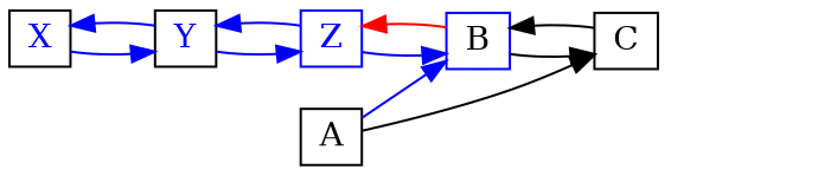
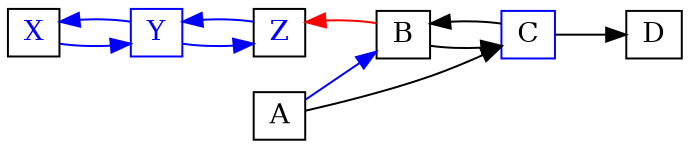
  digraph {
    rankdir=LR
    node [shape=record]
    edge [color=blue]
    X [color=black fontcolor=blue height=.2 width=.2]
-   Y [color=black fontcolor=blue height=.2 width=.2]
-   Z [color=blue fontcolor=blue height=.2 width=.2]
-   B [height=.2 width=.2 color=blue]
-   C [height=.2 width=.2]
+   Y [color=blue fontcolor=blue height=.2 width=.2]
+   Z [color=black fontcolor=blue height=.2 width=.2]
+   B [height=.2 width=.2]
+   C [height=.2 width=.2 color=blue]
+   D [height=.2 width=.2]
    A [height=.2 width=.2]
    X -> Y
    Y -> X
    Y -> Z
    Z -> Y
-   Z -> B
    B -> Z [color=red]
    B -> C [color=black]
    C -> B [color=black]
+   C -> D [color=black]
    A -> B
    A -> C [color=black]
  }
